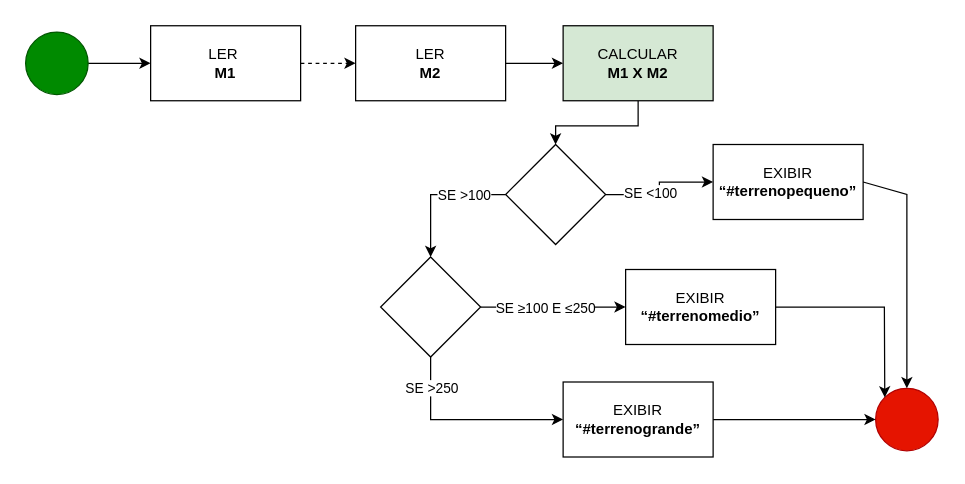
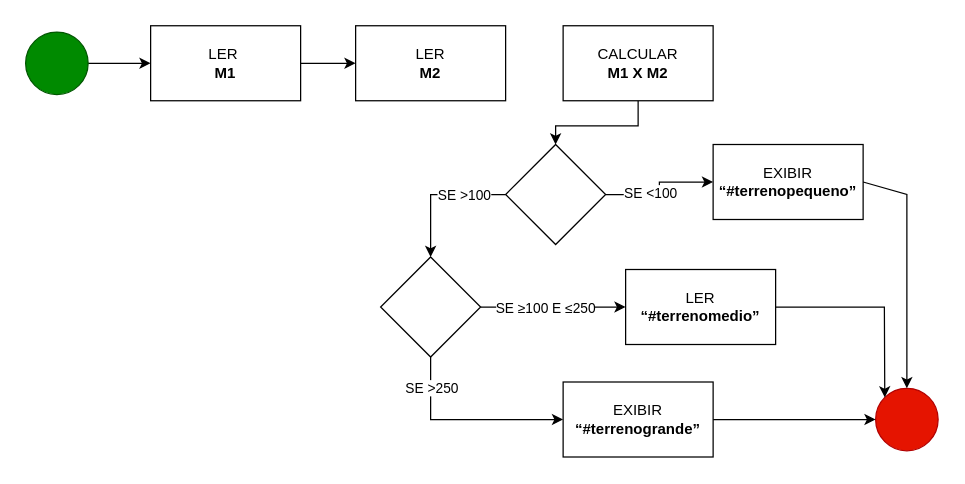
  <mxCell id="0" />
  <mxCell id="1" parent="0" />
  <mxCell id="2" value="" style="edgeStyle=orthogonalEdgeStyle;rounded=0;orthogonalLoop=1;jettySize=auto;html=1;" edge="1" parent="1" source="3" target="5"><mxGeometry relative="1" as="geometry" /></mxCell>
  <mxCell id="3" value="" style="ellipse;whiteSpace=wrap;html=1;aspect=fixed;fillColor=#008a00;fontColor=#ffffff;strokeColor=#005700;" vertex="1" parent="1"><mxGeometry x="20" y="25" width="50" height="50" as="geometry" /></mxCell>
- <mxCell id="4" value="" style="edgeStyle=orthogonalEdgeStyle;rounded=0;orthogonalLoop=1;jettySize=auto;html=1;dashed=1;" edge="1" parent="1" source="5" target="7"><mxGeometry relative="1" as="geometry" /></mxCell>
+ <mxCell id="4" value="" style="edgeStyle=orthogonalEdgeStyle;rounded=0;orthogonalLoop=1;jettySize=auto;html=1;" edge="1" parent="1" source="5" target="7"><mxGeometry relative="1" as="geometry" /></mxCell>
  <mxCell id="5" value="LER&amp;nbsp;&lt;br&gt;&lt;b&gt;M1&lt;/b&gt;" style="whiteSpace=wrap;html=1;" vertex="1" parent="1"><mxGeometry x="120" y="20" width="120" height="60" as="geometry" /></mxCell>
- <mxCell id="6" value="" style="edgeStyle=orthogonalEdgeStyle;rounded=0;orthogonalLoop=1;jettySize=auto;html=1;" edge="1" parent="1" source="7" target="9"><mxGeometry relative="1" as="geometry" /></mxCell>
  <mxCell id="7" value="LER&lt;br&gt;&lt;b&gt;M2&lt;/b&gt;" style="whiteSpace=wrap;html=1;" vertex="1" parent="1"><mxGeometry x="284" y="20" width="120" height="60" as="geometry" /></mxCell>
  <mxCell id="8" value="" style="edgeStyle=orthogonalEdgeStyle;rounded=0;orthogonalLoop=1;jettySize=auto;html=1;" edge="1" parent="1" source="9" target="14"><mxGeometry relative="1" as="geometry" /></mxCell>
- <mxCell id="9" value="CALCULAR&lt;br&gt;&lt;b&gt;M1 X M2&lt;/b&gt;" style="whiteSpace=wrap;html=1;fillColor=#d5e8d4;" vertex="1" parent="1"><mxGeometry x="450" y="20" width="120" height="60" as="geometry" /></mxCell>
+ <mxCell id="9" value="CALCULAR&lt;br&gt;&lt;b&gt;M1 X M2&lt;/b&gt;" style="whiteSpace=wrap;html=1;" vertex="1" parent="1"><mxGeometry x="450" y="20" width="120" height="60" as="geometry" /></mxCell>
  <mxCell id="10" value="" style="edgeStyle=orthogonalEdgeStyle;rounded=0;orthogonalLoop=1;jettySize=auto;html=1;entryX=0.5;entryY=0;entryDx=0;entryDy=0;" edge="1" parent="1" source="14" target="17"><mxGeometry relative="1" as="geometry" /></mxCell>
  <mxCell id="11" value="SE &amp;gt;100" style="edgeLabel;html=1;align=center;verticalAlign=middle;resizable=0;points=[];" vertex="1" connectable="0" parent="10"><mxGeometry x="-0.677" y="1" relative="1" as="geometry"><mxPoint x="-16" y="-1" as="offset" /></mxGeometry></mxCell>
  <mxCell id="12" value="" style="edgeStyle=orthogonalEdgeStyle;rounded=0;orthogonalLoop=1;jettySize=auto;html=1;" edge="1" parent="1" source="14" target="20"><mxGeometry relative="1" as="geometry" /></mxCell>
  <mxCell id="13" value="SE &amp;lt;100" style="edgeLabel;html=1;align=center;verticalAlign=middle;resizable=0;points=[];" vertex="1" connectable="0" parent="12"><mxGeometry x="-0.264" y="2" relative="1" as="geometry"><mxPoint as="offset" /></mxGeometry></mxCell>
  <mxCell id="14" value="" style="rhombus;whiteSpace=wrap;html=1;" vertex="1" parent="1"><mxGeometry x="404" y="115" width="80" height="80" as="geometry" /></mxCell>
  <mxCell id="15" value="" style="edgeStyle=orthogonalEdgeStyle;rounded=0;orthogonalLoop=1;jettySize=auto;html=1;" edge="1" parent="1" source="17" target="21"><mxGeometry relative="1" as="geometry" /></mxCell>
  <mxCell id="16" value="SE ≥100 E ≤250" style="edgeLabel;html=1;align=center;verticalAlign=middle;resizable=0;points=[];" vertex="1" connectable="0" parent="15"><mxGeometry x="-0.722" y="2" relative="1" as="geometry"><mxPoint x="35" y="2" as="offset" /></mxGeometry></mxCell>
  <mxCell id="17" value="" style="rhombus;whiteSpace=wrap;html=1;" vertex="1" parent="1"><mxGeometry x="304" y="205" width="80" height="80" as="geometry" /></mxCell>
  <mxCell id="18" value="" style="edgeStyle=orthogonalEdgeStyle;rounded=0;orthogonalLoop=1;jettySize=auto;html=1;exitX=0.5;exitY=1;exitDx=0;exitDy=0;entryX=0;entryY=0.5;entryDx=0;entryDy=0;" edge="1" parent="1" source="17" target="22"><mxGeometry relative="1" as="geometry" /></mxCell>
  <mxCell id="19" value="SE &amp;gt;250" style="edgeLabel;html=1;align=center;verticalAlign=middle;resizable=0;points=[];" vertex="1" connectable="0" parent="18"><mxGeometry x="-0.771" y="1" relative="1" as="geometry"><mxPoint x="-1" y="6" as="offset" /></mxGeometry></mxCell>
  <mxCell id="20" value="EXIBIR&lt;br&gt;&lt;b&gt;“#terrenopequeno”&lt;/b&gt;" style="whiteSpace=wrap;html=1;" vertex="1" parent="1"><mxGeometry x="570" y="115" width="120" height="60" as="geometry" /></mxCell>
- <mxCell id="21" value="EXIBIR&lt;br&gt;&lt;b&gt;“#terrenomedio”&lt;/b&gt;" style="whiteSpace=wrap;html=1;" vertex="1" parent="1"><mxGeometry x="500" y="215" width="120" height="60" as="geometry" /></mxCell>
+ <mxCell id="21" value="LER&lt;br&gt;&lt;b&gt;“#terrenomedio”&lt;/b&gt;" style="whiteSpace=wrap;html=1;" vertex="1" parent="1"><mxGeometry x="500" y="215" width="120" height="60" as="geometry" /></mxCell>
  <mxCell id="22" value="EXIBIR&lt;br&gt;&lt;b&gt;“#terrenogrande”&lt;/b&gt;" style="whiteSpace=wrap;html=1;" vertex="1" parent="1"><mxGeometry x="450" y="305" width="120" height="60" as="geometry" /></mxCell>
  <mxCell id="23" value="" style="ellipse;whiteSpace=wrap;html=1;aspect=fixed;fillColor=#e51400;fontColor=#ffffff;strokeColor=#B20000;" vertex="1" parent="1"><mxGeometry x="700" y="310" width="50" height="50" as="geometry" /></mxCell>
  <mxCell id="24" value="" style="endArrow=classic;html=1;rounded=0;exitX=1;exitY=0.5;exitDx=0;exitDy=0;entryX=0;entryY=0.5;entryDx=0;entryDy=0;" edge="1" parent="1" source="22" target="23"><mxGeometry width="50" height="50" relative="1" as="geometry"><mxPoint x="370" y="285" as="sourcePoint" /><mxPoint x="420" y="235" as="targetPoint" /></mxGeometry></mxCell>
  <mxCell id="25" value="" style="endArrow=classic;html=1;rounded=0;exitX=1;exitY=0.5;exitDx=0;exitDy=0;entryX=0.5;entryY=0;entryDx=0;entryDy=0;" edge="1" parent="1" source="20" target="23"><mxGeometry width="50" height="50" relative="1" as="geometry"><mxPoint x="370" y="285" as="sourcePoint" /><mxPoint x="420" y="235" as="targetPoint" /><Array as="points"><mxPoint x="725" y="155" /></Array></mxGeometry></mxCell>
  <mxCell id="26" value="" style="endArrow=classic;html=1;rounded=0;exitX=1;exitY=0.5;exitDx=0;exitDy=0;entryX=0;entryY=0;entryDx=0;entryDy=0;" edge="1" parent="1" source="21" target="23"><mxGeometry width="50" height="50" relative="1" as="geometry"><mxPoint x="370" y="285" as="sourcePoint" /><mxPoint x="420" y="235" as="targetPoint" /><Array as="points"><mxPoint x="707" y="245" /></Array></mxGeometry></mxCell>
